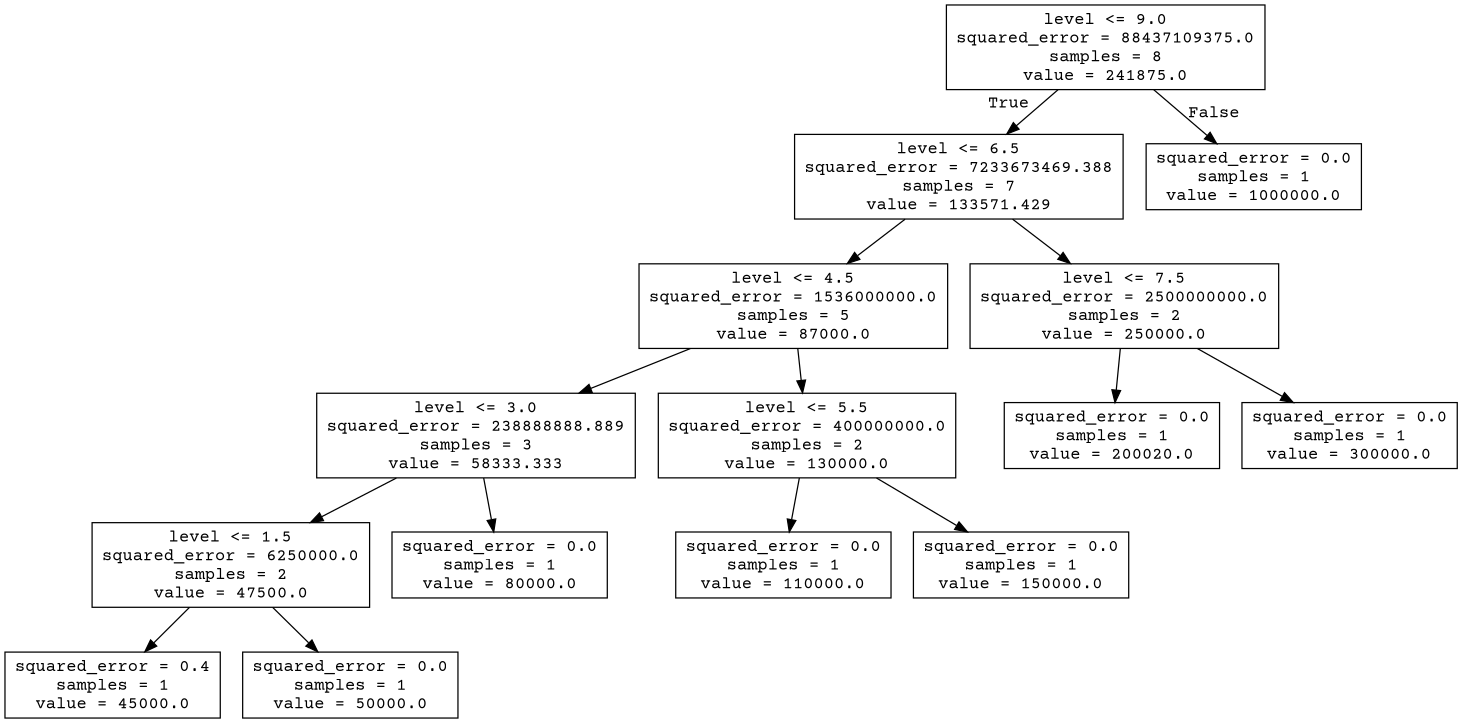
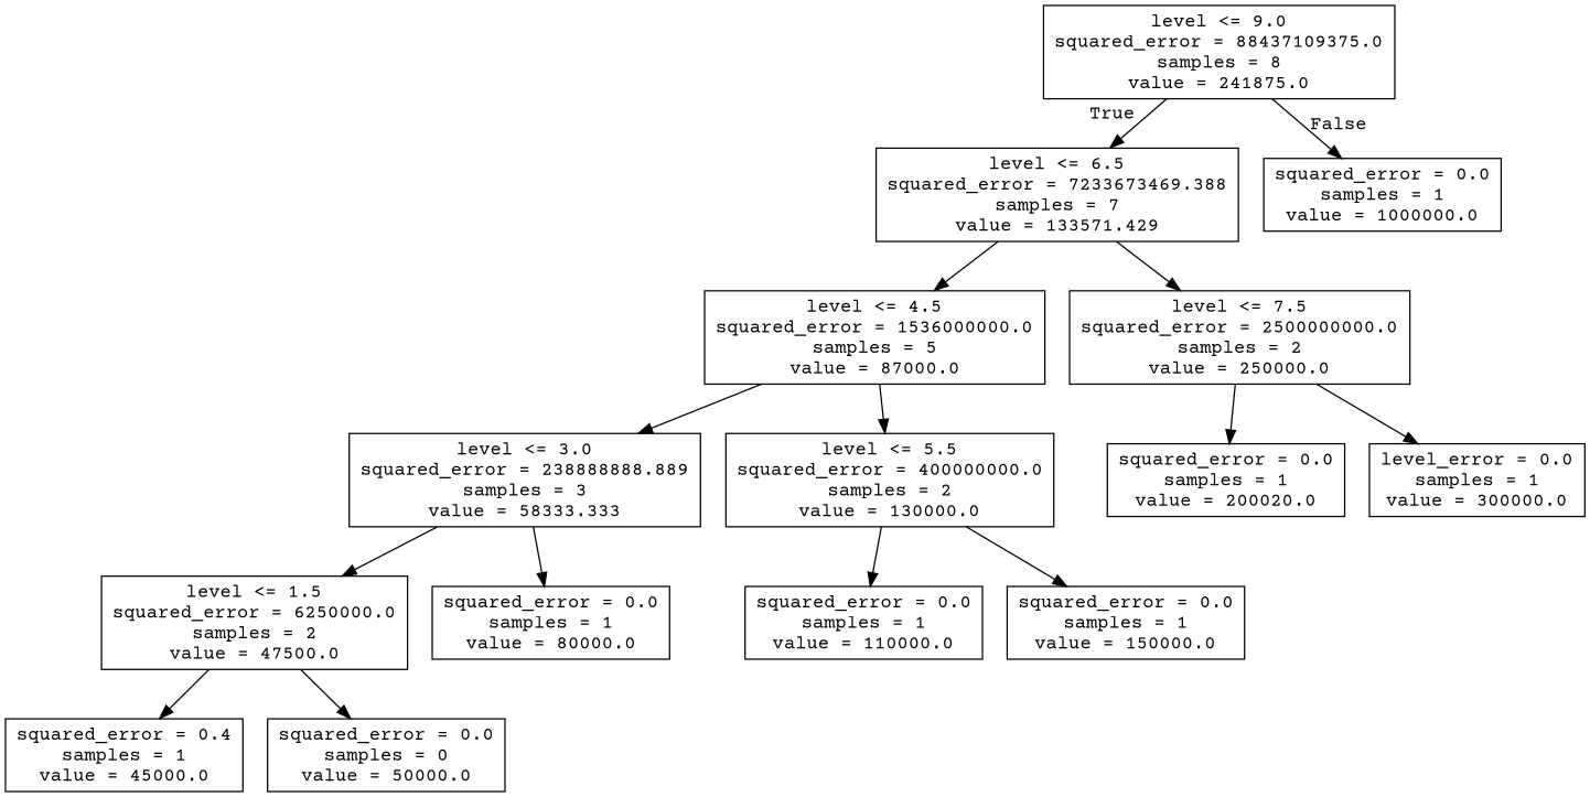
  digraph {
    fontname="Courier Prime"
    node [fontname="Courier Prime" shape=box]
    edge [fontname="Courier Prime"]
    n1 [label="level <= 9.0\nsquared_error = 88437109375.0\nsamples = 8\nvalue = 241875.0"]
    n2 [label="level <= 6.5\nsquared_error = 7233673469.388\nsamples = 7\nvalue = 133571.429"]
    n3 [label="squared_error = 0.0\nsamples = 1\nvalue = 1000000.0"]
    n4 [label="level <= 4.5\nsquared_error = 1536000000.0\nsamples = 5\nvalue = 87000.0"]
    n5 [label="level <= 7.5\nsquared_error = 2500000000.0\nsamples = 2\nvalue = 250000.0"]
    n6 [label="level <= 3.0\nsquared_error = 238888888.889\nsamples = 3\nvalue = 58333.333"]
    n7 [label="level <= 5.5\nsquared_error = 400000000.0\nsamples = 2\nvalue = 130000.0"]
    n8 [label="squared_error = 0.0\nsamples = 1\nvalue = 200020.0"]
-   n9 [label="squared_error = 0.0\nsamples = 1\nvalue = 300000.0"]
+   n9 [label="level_error = 0.0\nsamples = 1\nvalue = 300000.0"]
    n10 [label="level <= 1.5\nsquared_error = 6250000.0\nsamples = 2\nvalue = 47500.0"]
    n11 [label="squared_error = 0.0\nsamples = 1\nvalue = 80000.0"]
    n12 [label="squared_error = 0.0\nsamples = 1\nvalue = 110000.0"]
    n13 [label="squared_error = 0.0\nsamples = 1\nvalue = 150000.0"]
    n14 [label="squared_error = 0.4\nsamples = 1\nvalue = 45000.0"]
-   n15 [label="squared_error = 0.0\nsamples = 1\nvalue = 50000.0"]
+   n15 [label="squared_error = 0.0\nsamples = 0\nvalue = 50000.0"]
    n1 -> n2 [headlabel=True labelangle=45 labeldistance=2.5]
    n1 -> n3 [headlabel=False labelangle=-45 labeldistance=2.5]
    n2 -> n4
    n2 -> n5
    n4 -> n6
    n4 -> n7
    n5 -> n8
    n5 -> n9
    n6 -> n10
    n6 -> n11
    n7 -> n12
    n7 -> n13
    n10 -> n14
    n10 -> n15
  }
